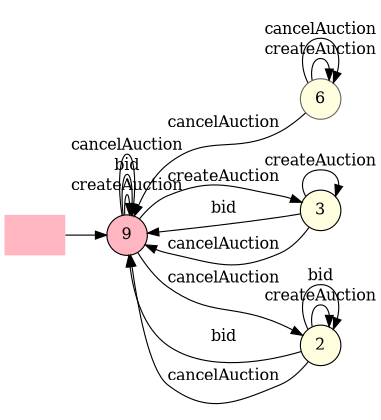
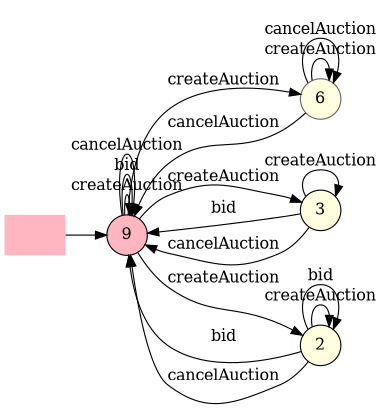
  digraph {
    rankdir=LR
    node [color=black fillcolor=lightyellow shape=circle style=filled]
    "" [color=blue fillcolor=lightpink shape=plaintext]
    n2 [fillcolor=lightpink label=9]
    n3 [color=gray40 label=6]
    n4 [label=3]
    n5 [label=2]
    "" -> n2
    n2 -> n2 [label=createAuction]
    n2 -> n2 [label=bid]
    n2 -> n2 [label=cancelAuction]
+   n2 -> n3 [label=createAuction]
    n2 -> n4 [label=createAuction]
-   n2 -> n5 [label=cancelAuction]
+   n2 -> n5 [label=createAuction]
    n3 -> n2 [label=cancelAuction]
    n3 -> n3 [label=createAuction]
    n3 -> n3 [label=cancelAuction]
    n4 -> n2 [label=bid]
    n4 -> n2 [label=cancelAuction]
    n4 -> n4 [label=createAuction]
    n5 -> n2 [label=bid]
    n5 -> n2 [label=cancelAuction]
    n5 -> n5 [label=createAuction]
    n5 -> n5 [label=bid]
  }
